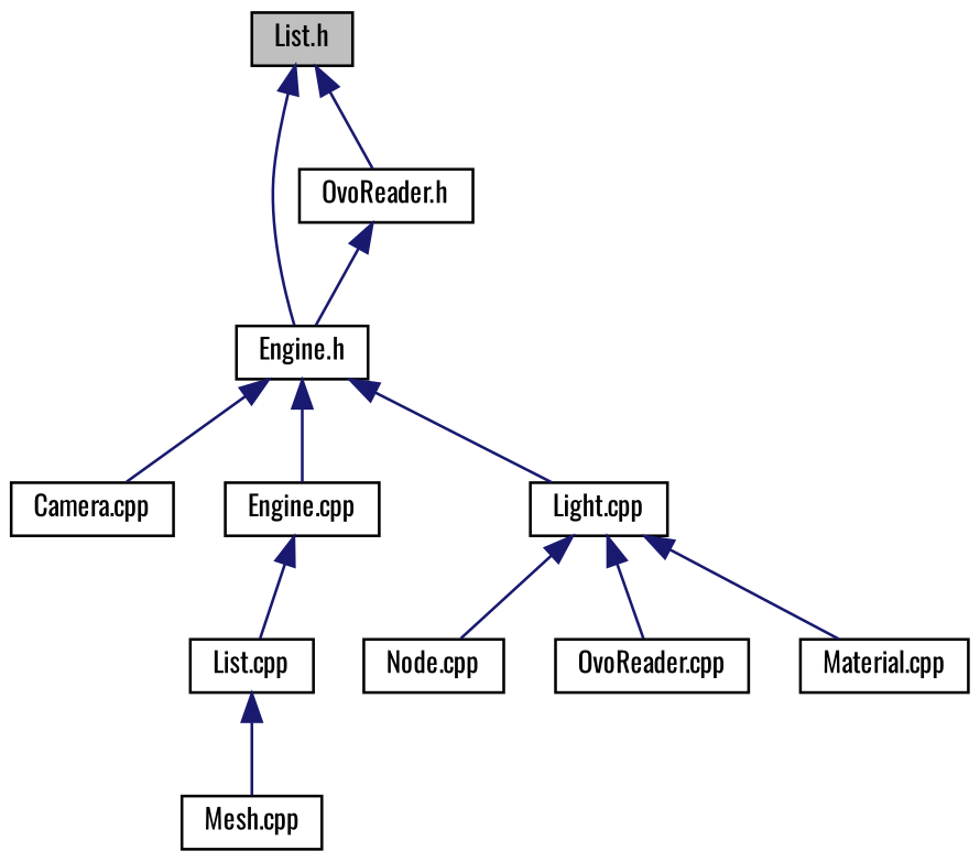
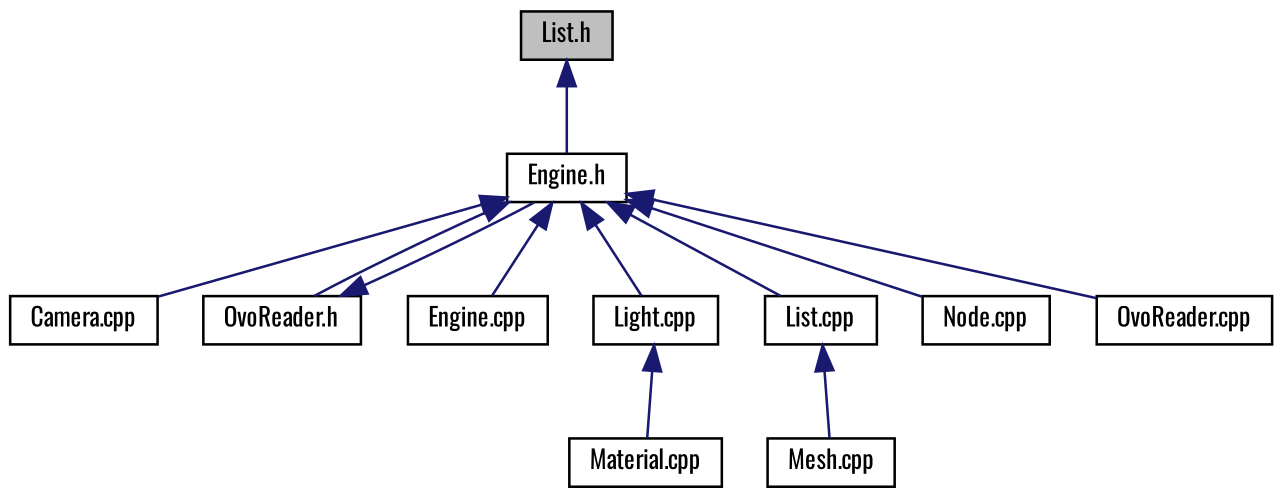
  digraph {
    fontname=Oswald
    node [color=black fillcolor=white fontname=Oswald fontsize=10 shape=record style=filled]
    edge [color=midnightblue dir=back fontname=Oswald fontsize=10 labelfontname=Helvetica labelfontsize=10 style=solid]
    n1 [fillcolor=grey75 fontcolor=black height=0.2 label="List.h" width=0.4]
    n2 [height=0.2 label="Engine.h" width=0.4]
    n3 [height=0.2 label="Camera.cpp" width=0.4]
    n4 [height=0.2 label="OvoReader.h" width=0.4]
    n5 [height=0.2 label="Engine.cpp" width=0.4]
    n6 [height=0.2 label="Light.cpp" width=0.4]
    n7 [height=0.2 label="List.cpp" width=0.4]
    n8 [height=0.2 label="Node.cpp" width=0.4]
    n9 [height=0.2 label="OvoReader.cpp" width=0.4]
    n10 [height=0.2 label="Material.cpp" width=0.4]
    n11 [height=0.2 label="Mesh.cpp" width=0.4]
    n1 -> n2
    n2 -> n3
-   n1 -> n4
+   n2 -> n4
    n2 -> n5
    n2 -> n6
-   n5 -> n7
-   n6 -> n8
-   n6 -> n9
+   n2 -> n7
+   n2 -> n8
+   n2 -> n9
    n4 -> n2
    n6 -> n10
    n7 -> n11
  }
